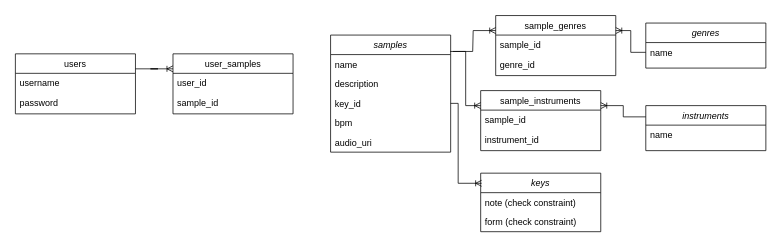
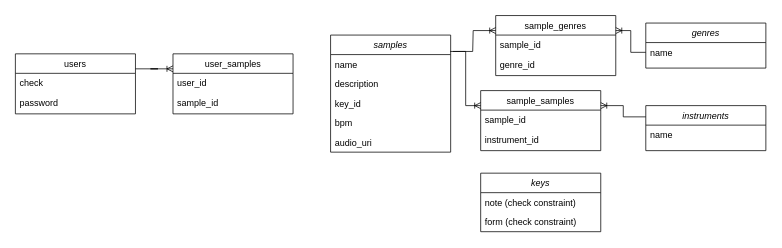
  <mxCell id="0" />
  <mxCell id="1" parent="0" />
  <mxCell id="2" value="samples" style="swimlane;fontStyle=2;align=center;verticalAlign=top;childLayout=stackLayout;horizontal=1;startSize=26;horizontalStack=0;resizeParent=1;resizeLast=0;collapsible=1;marginBottom=0;rounded=0;shadow=0;strokeWidth=1;" parent="1" vertex="1"><mxGeometry x="440" y="46" width="160" height="156" as="geometry"><mxRectangle x="230" y="140" width="160" height="26" as="alternateBounds" /></mxGeometry></mxCell>
  <mxCell id="3" value="name" style="text;align=left;verticalAlign=top;spacingLeft=4;spacingRight=4;overflow=hidden;rotatable=0;points=[[0,0.5],[1,0.5]];portConstraint=eastwest;" parent="2" vertex="1"><mxGeometry y="26" width="160" height="26" as="geometry" /></mxCell>
  <mxCell id="4" value="description" style="text;align=left;verticalAlign=top;spacingLeft=4;spacingRight=4;overflow=hidden;rotatable=0;points=[[0,0.5],[1,0.5]];portConstraint=eastwest;rounded=0;shadow=0;html=0;" parent="2" vertex="1"><mxGeometry y="52" width="160" height="26" as="geometry" /></mxCell>
  <mxCell id="5" value="key_id" style="text;align=left;verticalAlign=top;spacingLeft=4;spacingRight=4;overflow=hidden;rotatable=0;points=[[0,0.5],[1,0.5]];portConstraint=eastwest;rounded=0;shadow=0;html=0;" parent="2" vertex="1"><mxGeometry y="78" width="160" height="26" as="geometry" /></mxCell>
  <mxCell id="6" value="bpm" style="text;align=left;verticalAlign=top;spacingLeft=4;spacingRight=4;overflow=hidden;rotatable=0;points=[[0,0.5],[1,0.5]];portConstraint=eastwest;rounded=0;shadow=0;html=0;" vertex="1" parent="2"><mxGeometry y="104" width="160" height="26" as="geometry" /></mxCell>
  <mxCell id="7" value="audio_uri&#10;" style="text;align=left;verticalAlign=top;spacingLeft=4;spacingRight=4;overflow=hidden;rotatable=0;points=[[0,0.5],[1,0.5]];portConstraint=eastwest;rounded=0;shadow=0;html=0;" vertex="1" parent="2"><mxGeometry y="130" width="160" height="26" as="geometry" /></mxCell>
  <mxCell id="8" value="sample_genres" style="swimlane;fontStyle=0;align=center;verticalAlign=top;childLayout=stackLayout;horizontal=1;startSize=26;horizontalStack=0;resizeParent=1;resizeLast=0;collapsible=1;marginBottom=0;rounded=0;shadow=0;strokeWidth=1;" parent="1" vertex="1"><mxGeometry x="660" y="20" width="160" height="80" as="geometry"><mxRectangle x="550" y="140" width="160" height="26" as="alternateBounds" /></mxGeometry></mxCell>
  <mxCell id="9" value="sample_id" style="text;align=left;verticalAlign=top;spacingLeft=4;spacingRight=4;overflow=hidden;rotatable=0;points=[[0,0.5],[1,0.5]];portConstraint=eastwest;" parent="8" vertex="1"><mxGeometry y="26" width="160" height="26" as="geometry" /></mxCell>
  <mxCell id="10" value="genre_id" style="text;align=left;verticalAlign=top;spacingLeft=4;spacingRight=4;overflow=hidden;rotatable=0;points=[[0,0.5],[1,0.5]];portConstraint=eastwest;rounded=0;shadow=0;html=0;" parent="8" vertex="1"><mxGeometry y="52" width="160" height="26" as="geometry" /></mxCell>
  <mxCell id="11" value="genres" style="swimlane;fontStyle=2;align=center;verticalAlign=top;childLayout=stackLayout;horizontal=1;startSize=26;horizontalStack=0;resizeParent=1;resizeLast=0;collapsible=1;marginBottom=0;rounded=0;shadow=0;strokeWidth=1;" vertex="1" parent="1"><mxGeometry x="860" y="30" width="160" height="60" as="geometry"><mxRectangle x="230" y="140" width="160" height="26" as="alternateBounds" /></mxGeometry></mxCell>
  <mxCell id="12" value="name" style="text;align=left;verticalAlign=top;spacingLeft=4;spacingRight=4;overflow=hidden;rotatable=0;points=[[0,0.5],[1,0.5]];portConstraint=eastwest;" vertex="1" parent="11"><mxGeometry y="26" width="160" height="26" as="geometry" /></mxCell>
  <mxCell id="13" value="instruments" style="swimlane;fontStyle=2;align=center;verticalAlign=top;childLayout=stackLayout;horizontal=1;startSize=26;horizontalStack=0;resizeParent=1;resizeLast=0;collapsible=1;marginBottom=0;rounded=0;shadow=0;strokeWidth=1;" vertex="1" parent="1"><mxGeometry x="860" y="140" width="160" height="60" as="geometry"><mxRectangle x="230" y="140" width="160" height="26" as="alternateBounds" /></mxGeometry></mxCell>
  <mxCell id="14" value="name" style="text;align=left;verticalAlign=top;spacingLeft=4;spacingRight=4;overflow=hidden;rotatable=0;points=[[0,0.5],[1,0.5]];portConstraint=eastwest;" vertex="1" parent="13"><mxGeometry y="26" width="160" height="26" as="geometry" /></mxCell>
- <mxCell id="15" value="sample_instruments" style="swimlane;fontStyle=0;align=center;verticalAlign=top;childLayout=stackLayout;horizontal=1;startSize=26;horizontalStack=0;resizeParent=1;resizeLast=0;collapsible=1;marginBottom=0;rounded=0;shadow=0;strokeWidth=1;" vertex="1" parent="1"><mxGeometry x="640" y="120" width="160" height="80" as="geometry"><mxRectangle x="550" y="140" width="160" height="26" as="alternateBounds" /></mxGeometry></mxCell>
+ <mxCell id="15" value="sample_samples" style="swimlane;fontStyle=0;align=center;verticalAlign=top;childLayout=stackLayout;horizontal=1;startSize=26;horizontalStack=0;resizeParent=1;resizeLast=0;collapsible=1;marginBottom=0;rounded=0;shadow=0;strokeWidth=1;" vertex="1" parent="1"><mxGeometry x="640" y="120" width="160" height="80" as="geometry"><mxRectangle x="550" y="140" width="160" height="26" as="alternateBounds" /></mxGeometry></mxCell>
  <mxCell id="16" value="sample_id" style="text;align=left;verticalAlign=top;spacingLeft=4;spacingRight=4;overflow=hidden;rotatable=0;points=[[0,0.5],[1,0.5]];portConstraint=eastwest;" vertex="1" parent="15"><mxGeometry y="26" width="160" height="26" as="geometry" /></mxCell>
  <mxCell id="17" value="instrument_id" style="text;align=left;verticalAlign=top;spacingLeft=4;spacingRight=4;overflow=hidden;rotatable=0;points=[[0,0.5],[1,0.5]];portConstraint=eastwest;rounded=0;shadow=0;html=0;" vertex="1" parent="15"><mxGeometry y="52" width="160" height="26" as="geometry" /></mxCell>
  <mxCell id="18" value="user_samples" style="swimlane;fontStyle=0;align=center;verticalAlign=top;childLayout=stackLayout;horizontal=1;startSize=26;horizontalStack=0;resizeParent=1;resizeLast=0;collapsible=1;marginBottom=0;rounded=0;shadow=0;strokeWidth=1;" vertex="1" parent="1"><mxGeometry x="230" y="71" width="160" height="80" as="geometry"><mxRectangle x="550" y="140" width="160" height="26" as="alternateBounds" /></mxGeometry></mxCell>
  <mxCell id="19" value="user_id" style="text;align=left;verticalAlign=top;spacingLeft=4;spacingRight=4;overflow=hidden;rotatable=0;points=[[0,0.5],[1,0.5]];portConstraint=eastwest;rounded=0;shadow=0;html=0;" vertex="1" parent="18"><mxGeometry y="26" width="160" height="26" as="geometry" /></mxCell>
  <mxCell id="20" value="sample_id" style="text;align=left;verticalAlign=top;spacingLeft=4;spacingRight=4;overflow=hidden;rotatable=0;points=[[0,0.5],[1,0.5]];portConstraint=eastwest;" vertex="1" parent="18"><mxGeometry y="52" width="160" height="26" as="geometry" /></mxCell>
  <mxCell id="21" value="users" style="swimlane;fontStyle=0;align=center;verticalAlign=top;childLayout=stackLayout;horizontal=1;startSize=26;horizontalStack=0;resizeParent=1;resizeLast=0;collapsible=1;marginBottom=0;rounded=0;shadow=0;strokeWidth=1;" vertex="1" parent="1"><mxGeometry x="20" y="71" width="160" height="80" as="geometry"><mxRectangle x="550" y="140" width="160" height="26" as="alternateBounds" /></mxGeometry></mxCell>
- <mxCell id="22" value="username" style="text;align=left;verticalAlign=top;spacingLeft=4;spacingRight=4;overflow=hidden;rotatable=0;points=[[0,0.5],[1,0.5]];portConstraint=eastwest;rounded=0;shadow=0;html=0;" vertex="1" parent="21"><mxGeometry y="26" width="160" height="26" as="geometry" /></mxCell>
+ <mxCell id="22" value="check" style="text;align=left;verticalAlign=top;spacingLeft=4;spacingRight=4;overflow=hidden;rotatable=0;points=[[0,0.5],[1,0.5]];portConstraint=eastwest;rounded=0;shadow=0;html=0;" vertex="1" parent="21"><mxGeometry y="26" width="160" height="26" as="geometry" /></mxCell>
  <mxCell id="23" value="password" style="text;align=left;verticalAlign=top;spacingLeft=4;spacingRight=4;overflow=hidden;rotatable=0;points=[[0,0.5],[1,0.5]];portConstraint=eastwest;" vertex="1" parent="21"><mxGeometry y="52" width="160" height="26" as="geometry" /></mxCell>
  <mxCell id="24" value="" style="edgeStyle=entityRelationEdgeStyle;fontSize=12;html=1;endArrow=ERoneToMany;rounded=0;exitX=0.996;exitY=0.14;exitDx=0;exitDy=0;exitPerimeter=0;entryX=0;entryY=0.25;entryDx=0;entryDy=0;" edge="1" parent="1" source="2" target="8"><mxGeometry width="100" height="100" relative="1" as="geometry"><mxPoint x="560" y="200" as="sourcePoint" /><mxPoint x="660" y="100" as="targetPoint" /></mxGeometry></mxCell>
  <mxCell id="25" value="" style="edgeStyle=orthogonalEdgeStyle;fontSize=12;html=1;endArrow=ERoneToMany;rounded=0;exitX=0;exitY=0.5;exitDx=0;exitDy=0;entryX=1;entryY=0.25;entryDx=0;entryDy=0;" edge="1" parent="1" source="12" target="8"><mxGeometry width="100" height="100" relative="1" as="geometry"><mxPoint x="560" y="200" as="sourcePoint" /><mxPoint x="660" y="100" as="targetPoint" /></mxGeometry></mxCell>
  <mxCell id="26" value="" style="edgeStyle=orthogonalEdgeStyle;fontSize=12;html=1;endArrow=ERoneToMany;rounded=0;entryX=0;entryY=0.25;entryDx=0;entryDy=0;exitX=1.019;exitY=0.14;exitDx=0;exitDy=0;exitPerimeter=0;" edge="1" parent="1" source="2" target="15"><mxGeometry width="100" height="100" relative="1" as="geometry"><mxPoint x="560" y="200" as="sourcePoint" /><mxPoint x="660" y="100" as="targetPoint" /></mxGeometry></mxCell>
  <mxCell id="27" value="" style="edgeStyle=entityRelationEdgeStyle;fontSize=12;html=1;endArrow=ERoneToMany;rounded=0;exitX=0;exitY=0.25;exitDx=0;exitDy=0;entryX=1;entryY=0.25;entryDx=0;entryDy=0;" edge="1" parent="1" source="13" target="15"><mxGeometry width="100" height="100" relative="1" as="geometry"><mxPoint x="560" y="200" as="sourcePoint" /><mxPoint x="660" y="100" as="targetPoint" /></mxGeometry></mxCell>
  <mxCell id="28" value="" style="edgeStyle=entityRelationEdgeStyle;fontSize=12;html=1;endArrow=ERoneToMany;rounded=0;entryX=0;entryY=0.25;entryDx=0;entryDy=0;exitX=1;exitY=0.25;exitDx=0;exitDy=0;" edge="1" parent="1" source="21" target="18"><mxGeometry width="100" height="100" relative="1" as="geometry"><mxPoint x="560" y="200" as="sourcePoint" /><mxPoint x="660" y="100" as="targetPoint" /></mxGeometry></mxCell>
  <mxCell id="29" value="keys" style="swimlane;fontStyle=2;align=center;verticalAlign=top;childLayout=stackLayout;horizontal=1;startSize=26;horizontalStack=0;resizeParent=1;resizeLast=0;collapsible=1;marginBottom=0;rounded=0;shadow=0;strokeWidth=1;" vertex="1" parent="1"><mxGeometry x="640" y="230" width="160" height="78" as="geometry"><mxRectangle x="230" y="140" width="160" height="26" as="alternateBounds" /></mxGeometry></mxCell>
  <mxCell id="30" value="note (check constraint)" style="text;align=left;verticalAlign=top;spacingLeft=4;spacingRight=4;overflow=hidden;rotatable=0;points=[[0,0.5],[1,0.5]];portConstraint=eastwest;" vertex="1" parent="29"><mxGeometry y="26" width="160" height="26" as="geometry" /></mxCell>
  <mxCell id="31" value="form (check constraint)" style="text;align=left;verticalAlign=top;spacingLeft=4;spacingRight=4;overflow=hidden;rotatable=0;points=[[0,0.5],[1,0.5]];portConstraint=eastwest;" vertex="1" parent="29"><mxGeometry y="52" width="160" height="26" as="geometry" /></mxCell>
- <mxCell id="32" value="" style="edgeStyle=orthogonalEdgeStyle;fontSize=12;html=1;endArrow=ERoneToMany;rounded=0;entryX=0.008;entryY=0.173;entryDx=0;entryDy=0;entryPerimeter=0;exitX=1;exitY=0.5;exitDx=0;exitDy=0;" edge="1" parent="1" source="5" target="29"><mxGeometry width="100" height="100" relative="1" as="geometry"><mxPoint x="590" y="240" as="sourcePoint" /><mxPoint x="690" y="140" as="targetPoint" /><Array as="points"><mxPoint x="610" y="137" /><mxPoint x="610" y="244" /></Array></mxGeometry></mxCell>
